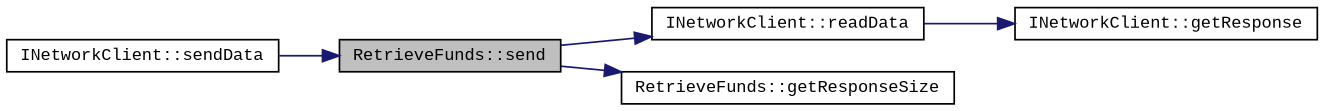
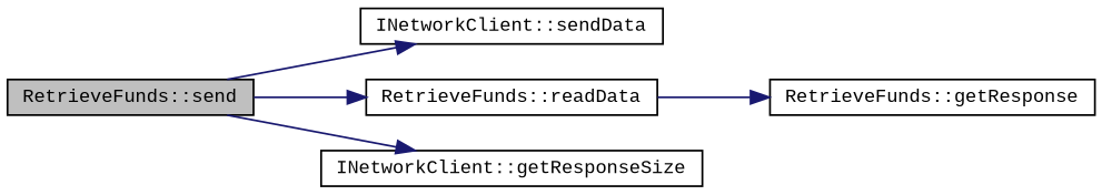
  digraph {
    fontname="Liberation Mono"
    rankdir=LR
    node [color=black fillcolor=white fontname="Liberation Mono" fontsize=10 shape=record style=filled]
    edge [color=midnightblue fontname="Liberation Mono" fontsize=10 labelfontname=Helvetica labelfontsize=10 style=solid]
    n1 [fillcolor=grey75 fontcolor=black height=0.2 label="RetrieveFunds::send" width=0.4]
    n2 [height=0.2 label="INetworkClient::sendData" width=0.4]
-   n3 [height=0.2 label="INetworkClient::readData" width=0.4]
-   n4 [height=0.2 label="RetrieveFunds::getResponseSize" width=0.4]
-   n5 [height=0.2 label="INetworkClient::getResponse" width=0.4]
-   n2 -> n1
+   n3 [height=0.2 label="RetrieveFunds::readData" width=0.4]
+   n4 [height=0.2 label="INetworkClient::getResponseSize" width=0.4]
+   n5 [height=0.2 label="RetrieveFunds::getResponse" width=0.4]
+   n1 -> n2
    n1 -> n3
    n1 -> n4
    n3 -> n5
  }
